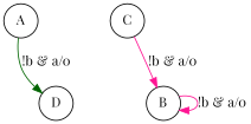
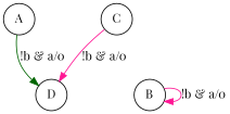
  digraph {
    fontname="Playfair Display"
    node [fontname="Playfair Display" shape=circle]
    edge [color=deeppink fontname="Playfair Display"]
    n1 [label=A]
    n2 [label=D]
    n3 [label=B]
    n4 [label=C]
    n1 -> n2 [color=darkgreen label="!b & a/0"]
    n3 -> n3 [label="!b & a/0"]
-   n4 -> n3 [label="!b & a/0"]
+   n4 -> n2 [label="!b & a/0"]
  }
